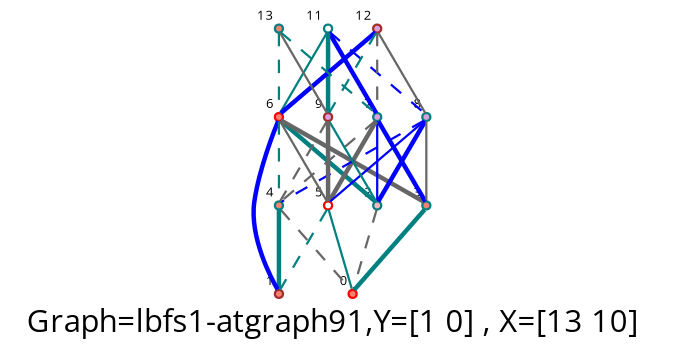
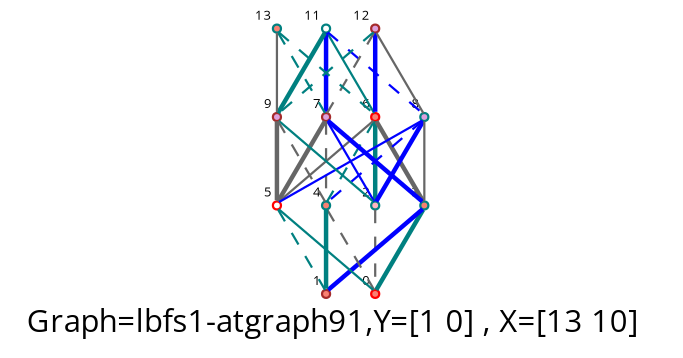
  graph {
    fontname="Open Sans"
    label="Graph=lbfs1-atgraph91,Y=[1 0] , X=[13 10]  "
    labelloc=bottom
    node [color=teal fillcolor=salmon fontname="Open Sans" fontsize=6 shape=point style=filled]
    edge [color=gray40 fontname="Open Sans" style=dashed]
    0 [color=red xlabel=0]
    1 [color=brown xlabel=1]
    2 [fillcolor=lightpink xlabel=2]
    3 [xlabel=3]
    4 [xlabel=4]
    5 [color=red fillcolor=white xlabel=5]
    6 [color=red xlabel=6]
-   7 [fillcolor=plum xlabel=7]
+   7 [color=brown fillcolor=plum xlabel=7]
    8 [fillcolor=plum xlabel=8]
    9 [color=brown fillcolor=plum xlabel=9]
    11 [fillcolor=white xlabel=11]
    12 [color=brown fillcolor=plum xlabel=12]
    13 [xlabel=13]
    2 -- 0
    3 -- 0 [color=teal style=bold]
-   6 -- 1 [color=blue style=bold]
+   3 -- 1 [color=blue style=bold]
    4 -- 0
    4 -- 1 [color=teal style=bold]
    5 -- 0 [color=teal style=solid]
    5 -- 1 [color=teal]
    6 -- 2 [color=teal style=bold]
    6 -- 3 [style=bold]
    6 -- 4 [color=teal]
    6 -- 5 [style=solid]
    7 -- 2 [color=blue style=solid]
    7 -- 3 [color=blue style=bold]
    7 -- 4
    7 -- 5 [style=bold]
    8 -- 2 [color=blue style=bold]
    8 -- 3 [style=solid]
    8 -- 4 [color=blue]
    8 -- 5 [color=blue style=solid]
    9 -- 2 [color=teal style=solid]
    9 -- 4
    9 -- 5 [style=bold]
    11 -- 6 [color=teal style=solid]
    11 -- 7 [color=blue style=bold]
    11 -- 8 [color=blue]
    11 -- 9 [color=teal style=bold]
    12 -- 6 [color=blue style=bold]
    12 -- 7
    12 -- 8 [style=solid]
    12 -- 9 [color=teal]
    13 -- 6 [color=teal]
    13 -- 7 [color=teal]
    13 -- 9 [style=solid]
  }
